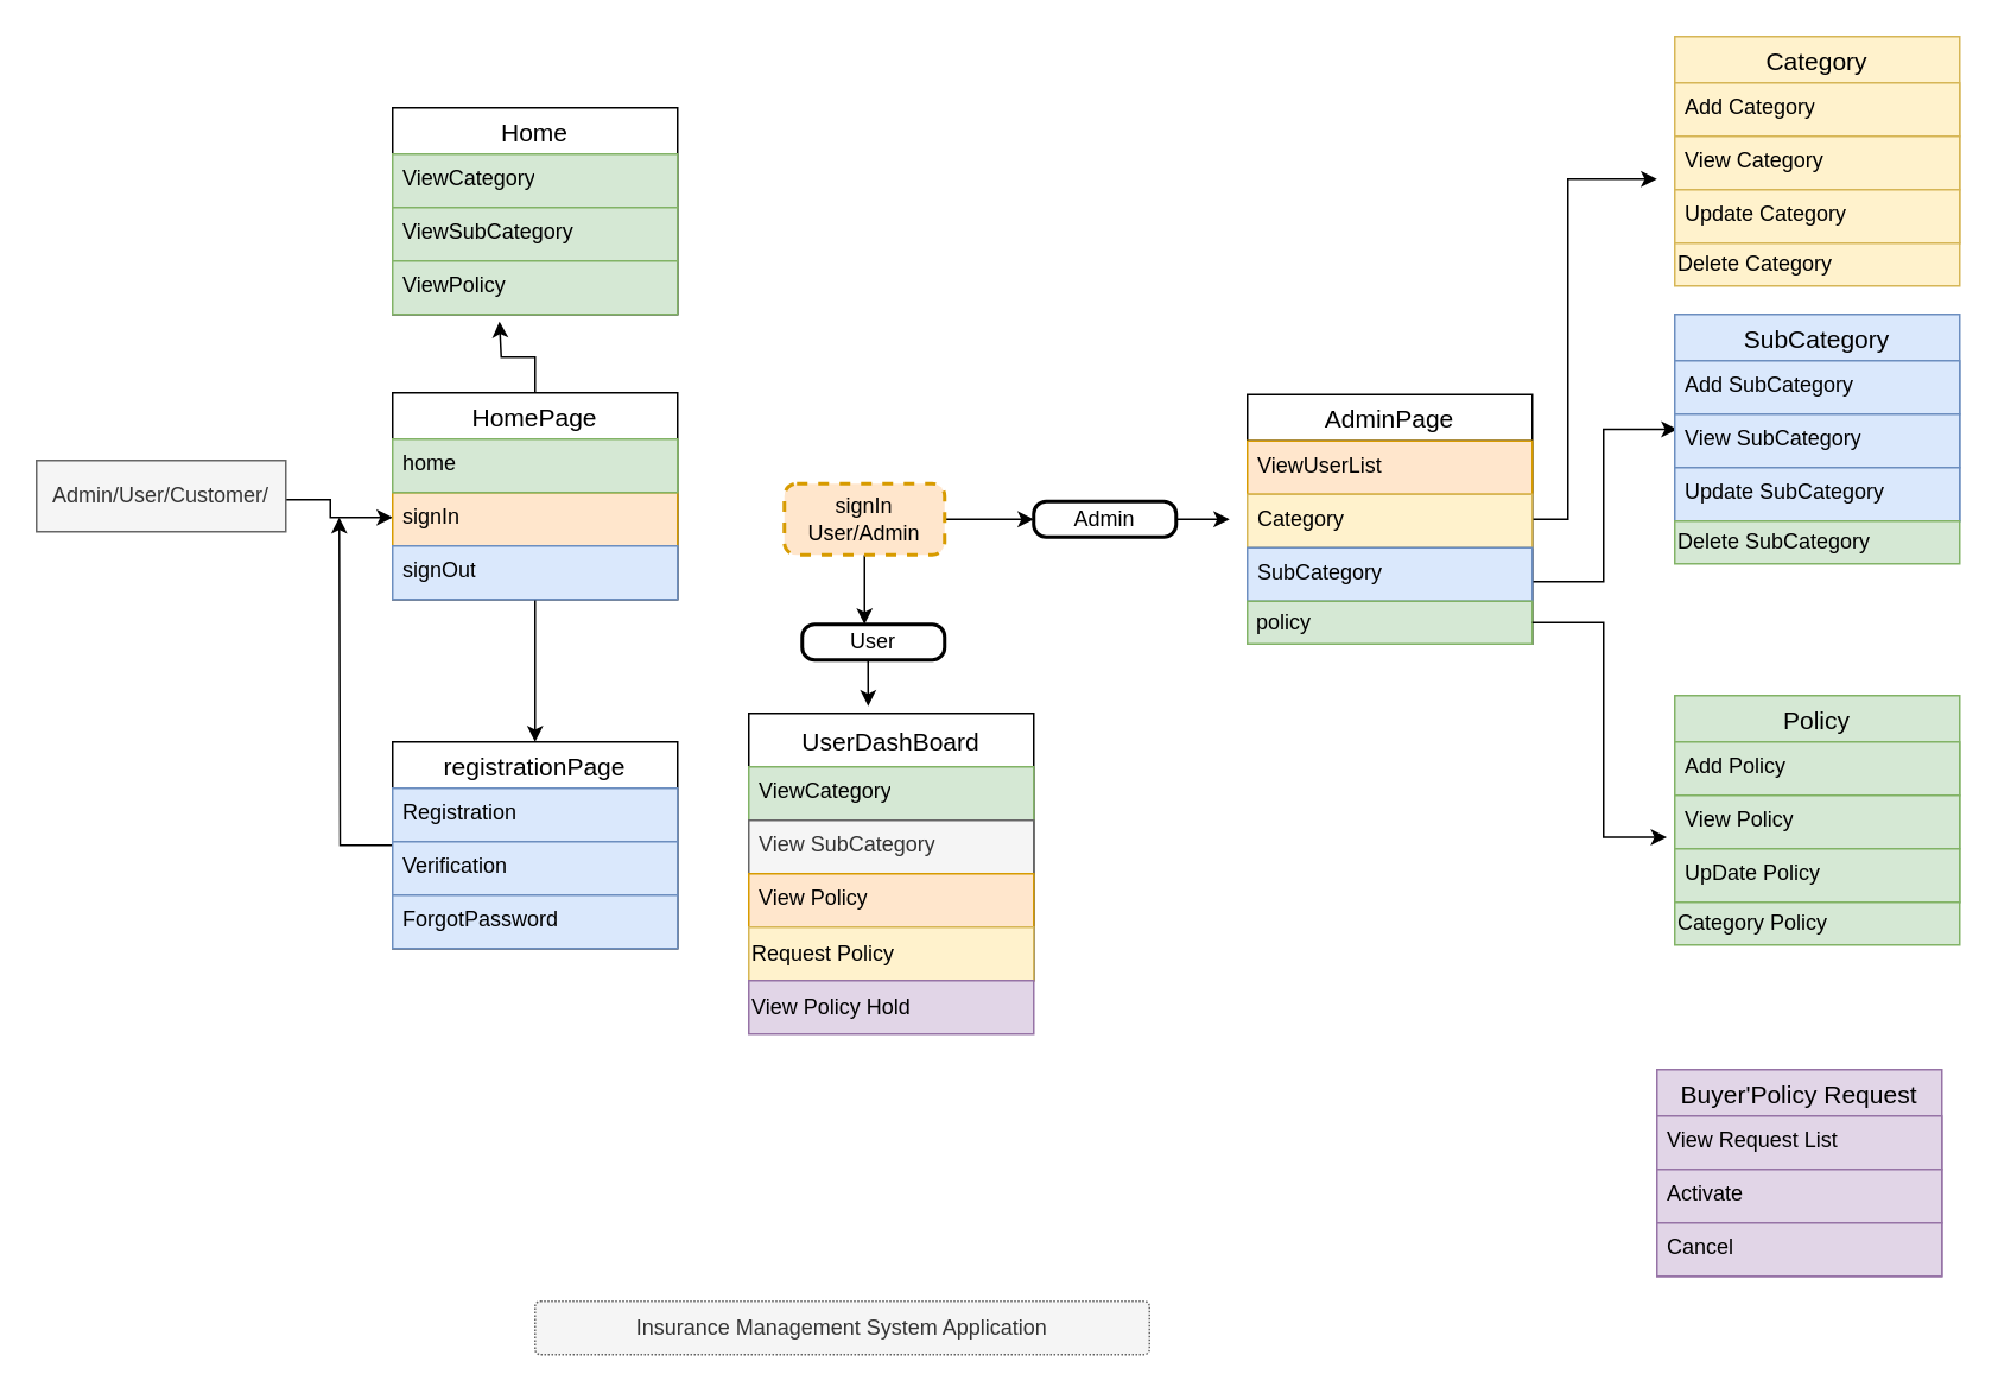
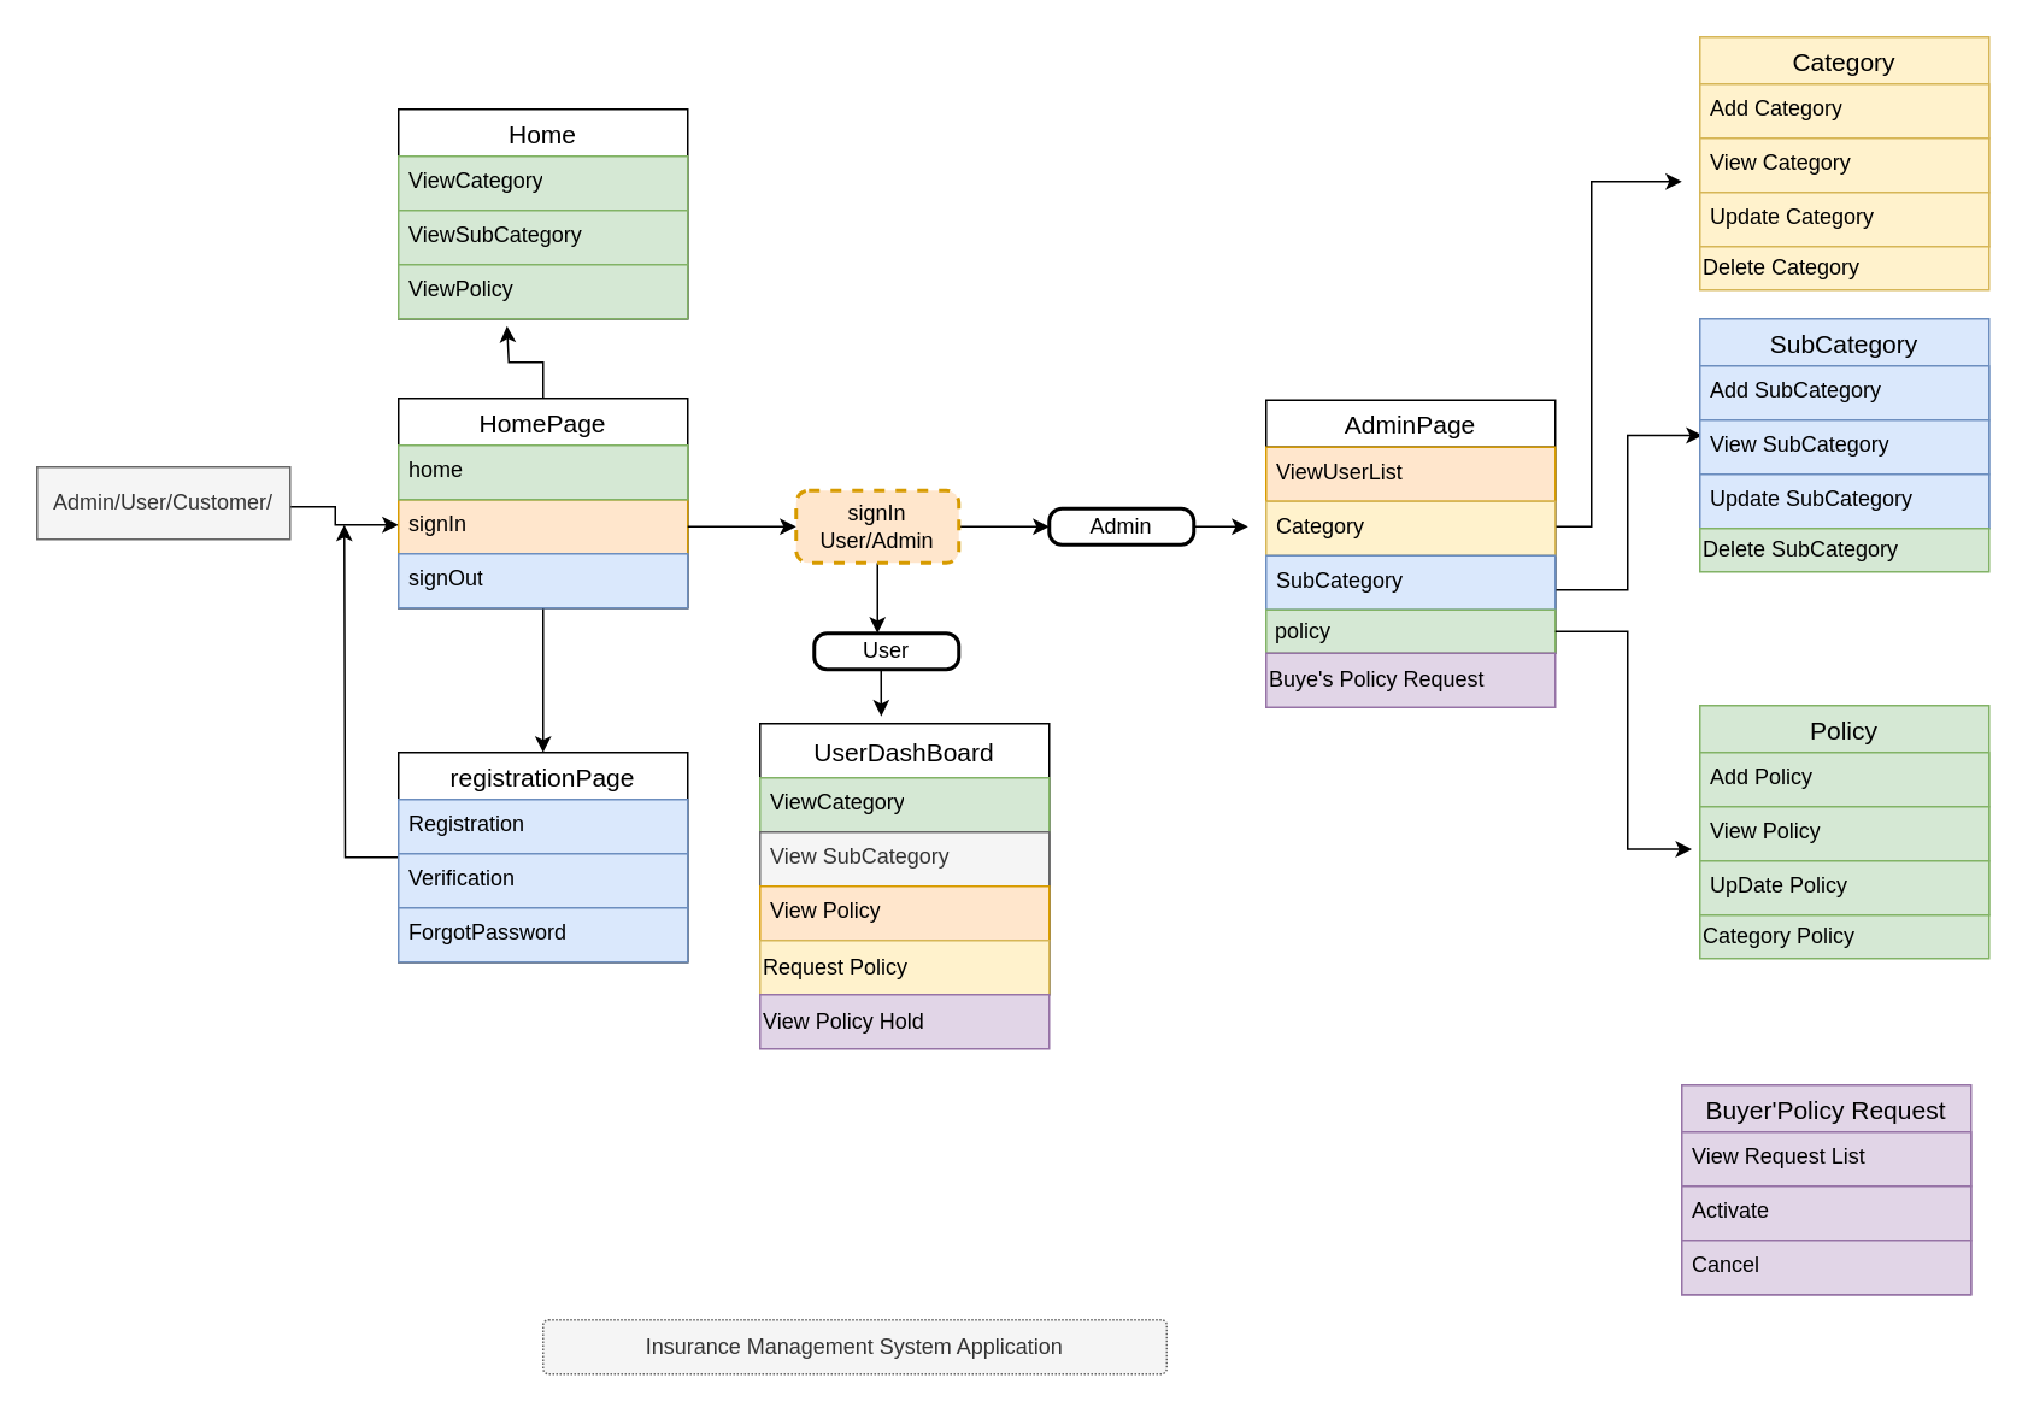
  <mxCell id="0" />
  <mxCell id="1" parent="0" />
  <mxCell id="2" value="" style="edgeStyle=orthogonalEdgeStyle;rounded=0;orthogonalLoop=1;jettySize=auto;html=1;" parent="1" source="3" edge="1"><mxGeometry relative="1" as="geometry"><mxPoint x="220" y="290" as="targetPoint" /><Array as="points"><mxPoint x="185" y="280" /><mxPoint x="185" y="290" /></Array></mxGeometry></mxCell>
  <mxCell id="3" value="Admin/User/Customer/" style="whiteSpace=wrap;html=1;align=center;fillColor=#f5f5f5;strokeColor=#666666;fontColor=#333333;" parent="1" vertex="1"><mxGeometry y="258" width="140" height="40" as="geometry" x="20" /></mxCell>
  <mxCell id="4" value="" style="edgeStyle=orthogonalEdgeStyle;rounded=0;orthogonalLoop=1;jettySize=auto;html=1;" parent="1" source="6" target="11" edge="1"><mxGeometry relative="1" as="geometry" /></mxCell>
  <mxCell id="5" style="edgeStyle=orthogonalEdgeStyle;rounded=0;orthogonalLoop=1;jettySize=auto;html=1;exitX=0.5;exitY=0;exitDx=0;exitDy=0;" parent="1" source="6" edge="1"><mxGeometry relative="1" as="geometry"><mxPoint x="280" y="180" as="targetPoint" /><Array as="points"><mxPoint x="300" y="200" /><mxPoint x="281" y="200" /></Array></mxGeometry></mxCell>
  <mxCell id="6" value="HomePage" style="swimlane;fontStyle=0;childLayout=stackLayout;horizontal=1;startSize=26;horizontalStack=0;resizeParent=1;resizeParentMax=0;resizeLast=0;collapsible=1;marginBottom=0;align=center;fontSize=14;" parent="1" vertex="1"><mxGeometry x="220" y="220" width="160" height="116" as="geometry" /></mxCell>
  <mxCell id="7" value="home" style="text;strokeColor=#82b366;fillColor=#d5e8d4;spacingLeft=4;spacingRight=4;overflow=hidden;rotatable=0;points=[[0,0.5],[1,0.5]];portConstraint=eastwest;fontSize=12;whiteSpace=wrap;html=1;" parent="6" vertex="1"><mxGeometry y="26" width="160" height="30" as="geometry" /></mxCell>
  <mxCell id="8" value="signIn" style="text;spacingLeft=4;spacingRight=4;overflow=hidden;rotatable=0;points=[[0,0.5],[1,0.5]];portConstraint=eastwest;fontSize=12;whiteSpace=wrap;html=1;fillColor=#ffe6cc;strokeColor=#d79b00;" parent="6" vertex="1"><mxGeometry y="56" width="160" height="30" as="geometry" /></mxCell>
  <mxCell id="9" value="signOut" style="text;strokeColor=#6c8ebf;fillColor=#dae8fc;spacingLeft=4;spacingRight=4;overflow=hidden;rotatable=0;points=[[0,0.5],[1,0.5]];portConstraint=eastwest;fontSize=12;whiteSpace=wrap;html=1;" parent="6" vertex="1"><mxGeometry y="86" width="160" height="30" as="geometry" /></mxCell>
  <mxCell id="10" style="edgeStyle=orthogonalEdgeStyle;rounded=0;orthogonalLoop=1;jettySize=auto;html=1;" parent="1" source="11" edge="1"><mxGeometry relative="1" as="geometry"><mxPoint x="190" y="290" as="targetPoint" /></mxGeometry></mxCell>
  <mxCell id="11" value="registrationPage" style="swimlane;fontStyle=0;childLayout=stackLayout;horizontal=1;startSize=26;horizontalStack=0;resizeParent=1;resizeParentMax=0;resizeLast=0;collapsible=1;marginBottom=0;align=center;fontSize=14;" parent="1" vertex="1"><mxGeometry x="220" y="416" width="160" height="116" as="geometry" /></mxCell>
  <mxCell id="12" value="Registration" style="text;strokeColor=#6c8ebf;fillColor=#dae8fc;spacingLeft=4;spacingRight=4;overflow=hidden;rotatable=0;points=[[0,0.5],[1,0.5]];portConstraint=eastwest;fontSize=12;whiteSpace=wrap;html=1;" parent="11" vertex="1"><mxGeometry y="26" width="160" height="30" as="geometry" /></mxCell>
  <mxCell id="13" value="Verification" style="text;spacingLeft=4;spacingRight=4;overflow=hidden;rotatable=0;points=[[0,0.5],[1,0.5]];portConstraint=eastwest;fontSize=12;whiteSpace=wrap;html=1;fillColor=#dae8fc;strokeColor=#6c8ebf;" parent="11" vertex="1"><mxGeometry y="56" width="160" height="30" as="geometry" /></mxCell>
  <mxCell id="14" value="ForgotPassword" style="text;strokeColor=#6c8ebf;fillColor=#dae8fc;spacingLeft=4;spacingRight=4;overflow=hidden;rotatable=0;points=[[0,0.5],[1,0.5]];portConstraint=eastwest;fontSize=12;whiteSpace=wrap;html=1;" parent="11" vertex="1"><mxGeometry y="86" width="160" height="30" as="geometry" /></mxCell>
  <mxCell id="15" value="Home" style="swimlane;fontStyle=0;childLayout=stackLayout;horizontal=1;startSize=26;horizontalStack=0;resizeParent=1;resizeParentMax=0;resizeLast=0;collapsible=1;marginBottom=0;align=center;fontSize=14;" parent="1" vertex="1"><mxGeometry x="220" y="60" width="160" height="116" as="geometry" /></mxCell>
  <mxCell id="16" value="ViewCategory" style="text;strokeColor=#82b366;fillColor=#d5e8d4;spacingLeft=4;spacingRight=4;overflow=hidden;rotatable=0;points=[[0,0.5],[1,0.5]];portConstraint=eastwest;fontSize=12;whiteSpace=wrap;html=1;" parent="15" vertex="1"><mxGeometry y="26" width="160" height="30" as="geometry" /></mxCell>
  <mxCell id="17" value="ViewSubCategory" style="text;strokeColor=#82b366;fillColor=#d5e8d4;spacingLeft=4;spacingRight=4;overflow=hidden;rotatable=0;points=[[0,0.5],[1,0.5]];portConstraint=eastwest;fontSize=12;whiteSpace=wrap;html=1;" parent="15" vertex="1"><mxGeometry y="56" width="160" height="30" as="geometry" /></mxCell>
  <mxCell id="18" value="ViewPolicy" style="text;strokeColor=#82b366;fillColor=#d5e8d4;spacingLeft=4;spacingRight=4;overflow=hidden;rotatable=0;points=[[0,0.5],[1,0.5]];portConstraint=eastwest;fontSize=12;whiteSpace=wrap;html=1;" parent="15" vertex="1"><mxGeometry y="86" width="160" height="30" as="geometry" /></mxCell>
  <mxCell id="19" style="edgeStyle=orthogonalEdgeStyle;rounded=0;orthogonalLoop=1;jettySize=auto;html=1;exitX=0.5;exitY=1;exitDx=0;exitDy=0;" parent="1" source="21" edge="1"><mxGeometry relative="1" as="geometry"><mxPoint x="485" y="350" as="targetPoint" /><Array as="points"><mxPoint x="485" y="330" /><mxPoint x="485" y="330" /></Array></mxGeometry></mxCell>
  <mxCell id="20" style="edgeStyle=orthogonalEdgeStyle;rounded=0;orthogonalLoop=1;jettySize=auto;html=1;exitX=1;exitY=0.5;exitDx=0;exitDy=0;entryX=0;entryY=0.5;entryDx=0;entryDy=0;" parent="1" source="21" target="23" edge="1"><mxGeometry relative="1" as="geometry" /></mxCell>
  <mxCell id="21" value="signIn User/Admin" style="rounded=1;whiteSpace=wrap;html=1;absoluteArcSize=1;arcSize=14;strokeWidth=2;fillColor=#ffe6cc;strokeColor=#d79b00;dashed=1;" parent="1" vertex="1"><mxGeometry x="440" y="271" width="90" height="40" as="geometry" /></mxCell>
  <mxCell id="22" style="edgeStyle=orthogonalEdgeStyle;rounded=0;orthogonalLoop=1;jettySize=auto;html=1;" parent="1" source="23" edge="1"><mxGeometry relative="1" as="geometry"><mxPoint x="690" y="291" as="targetPoint" /></mxGeometry></mxCell>
  <mxCell id="23" value="Admin" style="rounded=1;whiteSpace=wrap;html=1;absoluteArcSize=1;arcSize=14;strokeWidth=2;" parent="1" vertex="1"><mxGeometry x="580" y="281" width="80" height="20" as="geometry" /></mxCell>
  <mxCell id="24" style="edgeStyle=orthogonalEdgeStyle;rounded=0;orthogonalLoop=1;jettySize=auto;html=1;exitX=0.5;exitY=1;exitDx=0;exitDy=0;entryX=0.419;entryY=-0.027;entryDx=0;entryDy=0;entryPerimeter=0;" parent="1" source="25" target="34" edge="1"><mxGeometry relative="1" as="geometry" /></mxCell>
  <mxCell id="25" value="User" style="rounded=1;whiteSpace=wrap;html=1;absoluteArcSize=1;arcSize=14;strokeWidth=2;" parent="1" vertex="1"><mxGeometry x="450" y="350" width="80" height="20" as="geometry" /></mxCell>
  <mxCell id="26" value="home" style="text;strokeColor=#82b366;fillColor=#d5e8d4;spacingLeft=4;spacingRight=4;overflow=hidden;rotatable=0;points=[[0,0.5],[1,0.5]];portConstraint=eastwest;fontSize=12;whiteSpace=wrap;html=1;" parent="1" vertex="1"><mxGeometry x="220" y="246" width="160" height="30" as="geometry" /></mxCell>
  <mxCell id="27" style="edgeStyle=orthogonalEdgeStyle;rounded=0;orthogonalLoop=1;jettySize=auto;html=1;exitX=1;exitY=0.5;exitDx=0;exitDy=0;" parent="1" source="29" edge="1"><mxGeometry relative="1" as="geometry"><mxPoint x="930" y="100" as="targetPoint" /><Array as="points"><mxPoint x="880" y="291" /><mxPoint x="880" y="100" /></Array></mxGeometry></mxCell>
  <mxCell id="28" style="edgeStyle=orthogonalEdgeStyle;rounded=0;orthogonalLoop=1;jettySize=auto;html=1;exitX=1;exitY=0.75;exitDx=0;exitDy=0;entryX=0.009;entryY=0.283;entryDx=0;entryDy=0;entryPerimeter=0;" parent="1" source="29" target="47" edge="1"><mxGeometry relative="1" as="geometry" /></mxCell>
  <mxCell id="29" value="AdminPage" style="swimlane;fontStyle=0;childLayout=stackLayout;horizontal=1;startSize=26;horizontalStack=0;resizeParent=1;resizeParentMax=0;resizeLast=0;collapsible=1;marginBottom=0;align=center;fontSize=14;" parent="1" vertex="1"><mxGeometry x="700" y="221" width="160" height="140" as="geometry" /></mxCell>
  <mxCell id="30" value="ViewUserList" style="text;strokeColor=#d79b00;fillColor=#ffe6cc;spacingLeft=4;spacingRight=4;overflow=hidden;rotatable=0;points=[[0,0.5],[1,0.5]];portConstraint=eastwest;fontSize=12;whiteSpace=wrap;html=1;" parent="29" vertex="1"><mxGeometry y="26" width="160" height="30" as="geometry" /></mxCell>
  <mxCell id="31" value="Category" style="text;strokeColor=#d6b656;fillColor=#fff2cc;spacingLeft=4;spacingRight=4;overflow=hidden;rotatable=0;points=[[0,0.5],[1,0.5]];portConstraint=eastwest;fontSize=12;whiteSpace=wrap;html=1;" parent="29" vertex="1"><mxGeometry y="56" width="160" height="30" as="geometry" /></mxCell>
  <mxCell id="32" value="SubCategory" style="text;strokeColor=#6c8ebf;fillColor=#dae8fc;spacingLeft=4;spacingRight=4;overflow=hidden;rotatable=0;points=[[0,0.5],[1,0.5]];portConstraint=eastwest;fontSize=12;whiteSpace=wrap;html=1;" parent="29" vertex="1"><mxGeometry y="86" width="160" height="30" as="geometry" /></mxCell>
  <mxCell id="33" value="&amp;nbsp;policy" style="whiteSpace=wrap;html=1;align=left;fillColor=#d5e8d4;strokeColor=#82b366;" parent="29" vertex="1"><mxGeometry y="116" width="160" height="24" as="geometry" /></mxCell>
  <mxCell id="34" value="UserDashBoard" style="swimlane;fontStyle=0;childLayout=stackLayout;horizontal=1;startSize=30;horizontalStack=0;resizeParent=1;resizeParentMax=0;resizeLast=0;collapsible=1;marginBottom=0;align=center;fontSize=14;" parent="1" vertex="1"><mxGeometry x="420" y="400" width="160" height="150" as="geometry" /></mxCell>
  <mxCell id="35" value="ViewCategory" style="text;strokeColor=#82b366;fillColor=#d5e8d4;spacingLeft=4;spacingRight=4;overflow=hidden;rotatable=0;points=[[0,0.5],[1,0.5]];portConstraint=eastwest;fontSize=12;whiteSpace=wrap;html=1;" parent="34" vertex="1"><mxGeometry y="30" width="160" height="30" as="geometry" /></mxCell>
  <mxCell id="36" value="View SubCategory" style="text;strokeColor=#666666;fillColor=#f5f5f5;spacingLeft=4;spacingRight=4;overflow=hidden;rotatable=0;points=[[0,0.5],[1,0.5]];portConstraint=eastwest;fontSize=12;whiteSpace=wrap;html=1;fontColor=#333333;" parent="34" vertex="1"><mxGeometry y="60" width="160" height="30" as="geometry" /></mxCell>
  <mxCell id="37" value="View Policy" style="text;strokeColor=#d79b00;fillColor=#ffe6cc;spacingLeft=4;spacingRight=4;overflow=hidden;rotatable=0;points=[[0,0.5],[1,0.5]];portConstraint=eastwest;fontSize=12;whiteSpace=wrap;html=1;" parent="34" vertex="1"><mxGeometry y="90" width="160" height="30" as="geometry" /></mxCell>
  <mxCell id="38" value="Request Policy" style="whiteSpace=wrap;html=1;align=left;fillColor=#fff2cc;strokeColor=#d6b656;" parent="34" vertex="1"><mxGeometry y="120" width="160" height="30" as="geometry" /></mxCell>
+ <mxCell id="39" value="Buye's Policy Request" style="whiteSpace=wrap;html=1;align=left;fillColor=#e1d5e7;strokeColor=#9673a6;" parent="1" vertex="1"><mxGeometry x="700" y="361" width="160" height="30" as="geometry" /></mxCell>
  <mxCell id="40" value="View Policy Hold" style="whiteSpace=wrap;html=1;align=left;fillColor=#e1d5e7;strokeColor=#9673a6;" parent="1" vertex="1"><mxGeometry x="420" y="550" width="160" height="30" as="geometry" /></mxCell>
  <mxCell id="41" value="Category" style="swimlane;fontStyle=0;childLayout=stackLayout;horizontal=1;startSize=26;horizontalStack=0;resizeParent=1;resizeParentMax=0;resizeLast=0;collapsible=1;marginBottom=0;align=center;fontSize=14;fillColor=#fff2cc;strokeColor=#d6b656;" parent="1" vertex="1"><mxGeometry x="940" y="20" width="160" height="116" as="geometry" /></mxCell>
  <mxCell id="42" value="Add Category" style="text;strokeColor=#d6b656;fillColor=#fff2cc;spacingLeft=4;spacingRight=4;overflow=hidden;rotatable=0;points=[[0,0.5],[1,0.5]];portConstraint=eastwest;fontSize=12;whiteSpace=wrap;html=1;" parent="41" vertex="1"><mxGeometry y="26" width="160" height="30" as="geometry" /></mxCell>
  <mxCell id="43" value="View Category" style="text;strokeColor=#d6b656;fillColor=#fff2cc;spacingLeft=4;spacingRight=4;overflow=hidden;rotatable=0;points=[[0,0.5],[1,0.5]];portConstraint=eastwest;fontSize=12;whiteSpace=wrap;html=1;" parent="41" vertex="1"><mxGeometry y="56" width="160" height="30" as="geometry" /></mxCell>
  <mxCell id="44" value="Update Category" style="text;strokeColor=#d6b656;fillColor=#fff2cc;spacingLeft=4;spacingRight=4;overflow=hidden;rotatable=0;points=[[0,0.5],[1,0.5]];portConstraint=eastwest;fontSize=12;whiteSpace=wrap;html=1;" parent="41" vertex="1"><mxGeometry y="86" width="160" height="30" as="geometry" /></mxCell>
  <mxCell id="45" value="SubCategory" style="swimlane;fontStyle=0;childLayout=stackLayout;horizontal=1;startSize=26;horizontalStack=0;resizeParent=1;resizeParentMax=0;resizeLast=0;collapsible=1;marginBottom=0;align=center;fontSize=14;fillColor=#dae8fc;strokeColor=#6c8ebf;" parent="1" vertex="1"><mxGeometry x="940" y="176" width="160" height="116" as="geometry" /></mxCell>
  <mxCell id="46" value="Add SubCategory" style="text;strokeColor=#6c8ebf;fillColor=#dae8fc;spacingLeft=4;spacingRight=4;overflow=hidden;rotatable=0;points=[[0,0.5],[1,0.5]];portConstraint=eastwest;fontSize=12;whiteSpace=wrap;html=1;" parent="45" vertex="1"><mxGeometry y="26" width="160" height="30" as="geometry" /></mxCell>
  <mxCell id="47" value="View SubCategory" style="text;strokeColor=#6c8ebf;fillColor=#dae8fc;spacingLeft=4;spacingRight=4;overflow=hidden;rotatable=0;points=[[0,0.5],[1,0.5]];portConstraint=eastwest;fontSize=12;whiteSpace=wrap;html=1;" parent="45" vertex="1"><mxGeometry y="56" width="160" height="30" as="geometry" /></mxCell>
  <mxCell id="48" value="Update SubCategory" style="text;strokeColor=#6c8ebf;fillColor=#dae8fc;spacingLeft=4;spacingRight=4;overflow=hidden;rotatable=0;points=[[0,0.5],[1,0.5]];portConstraint=eastwest;fontSize=12;whiteSpace=wrap;html=1;" parent="45" vertex="1"><mxGeometry y="86" width="160" height="30" as="geometry" /></mxCell>
  <mxCell id="49" value="Policy" style="swimlane;fontStyle=0;childLayout=stackLayout;horizontal=1;startSize=26;horizontalStack=0;resizeParent=1;resizeParentMax=0;resizeLast=0;collapsible=1;marginBottom=0;align=center;fontSize=14;fillColor=#d5e8d4;strokeColor=#82b366;" parent="1" vertex="1"><mxGeometry x="940" y="390" width="160" height="116" as="geometry" /></mxCell>
  <mxCell id="50" value="Add Policy" style="text;strokeColor=#82b366;fillColor=#d5e8d4;spacingLeft=4;spacingRight=4;overflow=hidden;rotatable=0;points=[[0,0.5],[1,0.5]];portConstraint=eastwest;fontSize=12;whiteSpace=wrap;html=1;" parent="49" vertex="1"><mxGeometry y="26" width="160" height="30" as="geometry" /></mxCell>
  <mxCell id="51" value="View Policy" style="text;strokeColor=#82b366;fillColor=#d5e8d4;spacingLeft=4;spacingRight=4;overflow=hidden;rotatable=0;points=[[0,0.5],[1,0.5]];portConstraint=eastwest;fontSize=12;whiteSpace=wrap;html=1;" parent="49" vertex="1"><mxGeometry y="56" width="160" height="30" as="geometry" /></mxCell>
  <mxCell id="52" value="UpDate Policy" style="text;strokeColor=#82b366;fillColor=#d5e8d4;spacingLeft=4;spacingRight=4;overflow=hidden;rotatable=0;points=[[0,0.5],[1,0.5]];portConstraint=eastwest;fontSize=12;whiteSpace=wrap;html=1;" parent="49" vertex="1"><mxGeometry y="86" width="160" height="30" as="geometry" /></mxCell>
  <mxCell id="53" value="Buyer'Policy Request" style="swimlane;fontStyle=0;childLayout=stackLayout;horizontal=1;startSize=26;horizontalStack=0;resizeParent=1;resizeParentMax=0;resizeLast=0;collapsible=1;marginBottom=0;align=center;fontSize=14;fillColor=#e1d5e7;strokeColor=#9673a6;" parent="1" vertex="1"><mxGeometry x="930" y="600" width="160" height="116" as="geometry" /></mxCell>
  <mxCell id="54" value="View Request List" style="text;strokeColor=#9673a6;fillColor=#e1d5e7;spacingLeft=4;spacingRight=4;overflow=hidden;rotatable=0;points=[[0,0.5],[1,0.5]];portConstraint=eastwest;fontSize=12;whiteSpace=wrap;html=1;" parent="53" vertex="1"><mxGeometry y="26" width="160" height="30" as="geometry" /></mxCell>
  <mxCell id="55" value="Activate" style="text;strokeColor=#9673a6;fillColor=#e1d5e7;spacingLeft=4;spacingRight=4;overflow=hidden;rotatable=0;points=[[0,0.5],[1,0.5]];portConstraint=eastwest;fontSize=12;whiteSpace=wrap;html=1;" parent="53" vertex="1"><mxGeometry y="56" width="160" height="30" as="geometry" /></mxCell>
  <mxCell id="56" value="Cancel" style="text;strokeColor=#9673a6;fillColor=#e1d5e7;spacingLeft=4;spacingRight=4;overflow=hidden;rotatable=0;points=[[0,0.5],[1,0.5]];portConstraint=eastwest;fontSize=12;whiteSpace=wrap;html=1;" parent="53" vertex="1"><mxGeometry y="86" width="160" height="30" as="geometry" /></mxCell>
  <mxCell id="57" value="Delete Category" style="whiteSpace=wrap;html=1;align=left;fillColor=#fff2cc;strokeColor=#d6b656;" parent="1" vertex="1"><mxGeometry x="940" y="136" width="160" height="24" as="geometry" /></mxCell>
  <mxCell id="58" value="Delete SubCategory" style="whiteSpace=wrap;html=1;align=left;fillColor=#d5e8d4;strokeColor=#82b366;" parent="1" vertex="1"><mxGeometry x="940" y="292" width="160" height="24" as="geometry" /></mxCell>
+ <mxCell id="59" style="edgeStyle=orthogonalEdgeStyle;rounded=0;orthogonalLoop=1;jettySize=auto;html=1;exitX=1;exitY=0.5;exitDx=0;exitDy=0;entryX=0;entryY=0.5;entryDx=0;entryDy=0;" parent="1" source="8" target="21" edge="1"><mxGeometry relative="1" as="geometry" /></mxCell>
  <mxCell id="60" style="edgeStyle=orthogonalEdgeStyle;rounded=0;orthogonalLoop=1;jettySize=auto;html=1;exitX=1;exitY=0.5;exitDx=0;exitDy=0;entryX=-0.028;entryY=-0.217;entryDx=0;entryDy=0;entryPerimeter=0;" parent="1" source="33" target="52" edge="1"><mxGeometry relative="1" as="geometry"><mxPoint x="900" y="470" as="targetPoint" /></mxGeometry></mxCell>
  <mxCell id="61" value="Category Policy" style="whiteSpace=wrap;html=1;align=left;fillColor=#d5e8d4;strokeColor=#82b366;" parent="1" vertex="1"><mxGeometry x="940" y="506" width="160" height="24" as="geometry" /></mxCell>
  <mxCell id="62" value="Insurance Management System Application" style="rounded=1;arcSize=10;whiteSpace=wrap;html=1;align=center;fillColor=#f5f5f5;fontColor=#333333;strokeColor=#666666;dashed=1;dashPattern=1 1;" parent="1" vertex="1"><mxGeometry x="300" y="730" width="345" height="30" as="geometry" /></mxCell>
